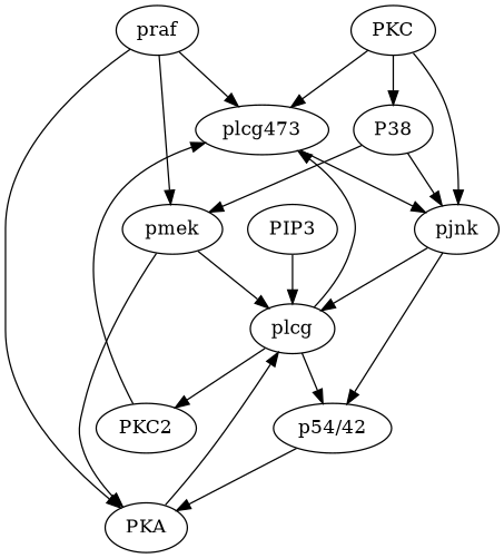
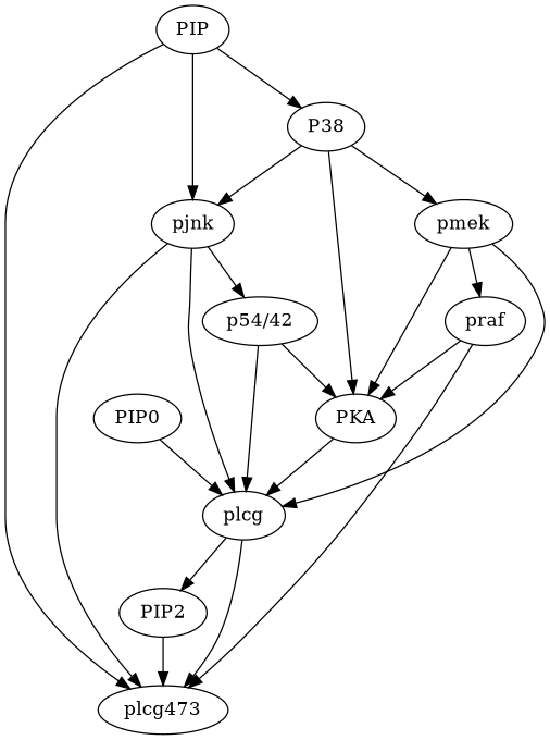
  strict digraph {
    edge [weight=1]
    n1 [label=plcg473]
    praf
    PKA
    plcg
    pmek
-   PIP2 [label=PKC2]
-   PIP3
+   PIP2
+   PIP3 [label=PIP0]
    n8 [label="p54/42"]
-   PKC
+   PKC [label=PIP]
    P38
    pjnk
    praf -> n1
    praf -> PKA
    PKA -> plcg
    plcg -> n1
    plcg -> PIP2
-   praf -> pmek
+   pmek -> praf
    pmek -> PKA
    pmek -> plcg
    PIP2 -> n1
    PIP3 -> plcg
    n8 -> PKA
-   plcg -> n8
+   n8 -> plcg
    PKC -> n1
    PKC -> P38
    PKC -> pjnk
+   P38 -> PKA
    P38 -> pmek
    P38 -> pjnk
-   n1 -> pjnk
+   pjnk -> n1
    pjnk -> plcg
    pjnk -> n8
  }
